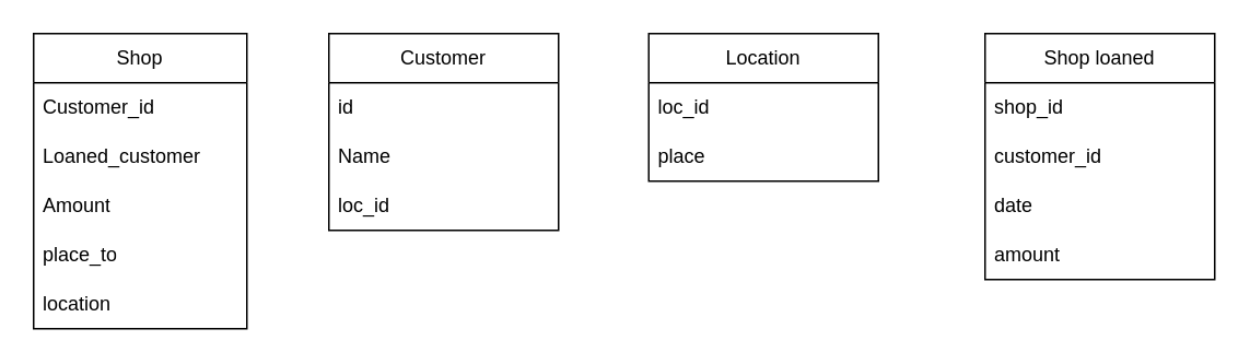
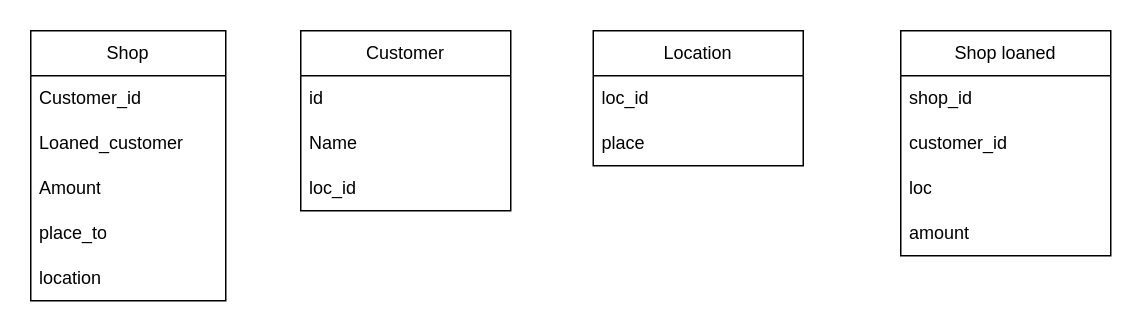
  <mxCell id="0" />
  <mxCell id="1" parent="0" />
  <mxCell id="2" value="Shop" style="swimlane;fontStyle=0;childLayout=stackLayout;horizontal=1;startSize=30;horizontalStack=0;resizeParent=1;resizeParentMax=0;resizeLast=0;collapsible=1;marginBottom=0;whiteSpace=wrap;html=1;" vertex="1" parent="1"><mxGeometry x="20" y="20" width="130" height="180" as="geometry" /></mxCell>
  <mxCell id="3" value="Customer_id" style="text;strokeColor=none;fillColor=none;align=left;verticalAlign=middle;spacingLeft=4;spacingRight=4;overflow=hidden;points=[[0,0.5],[1,0.5]];portConstraint=eastwest;rotatable=0;whiteSpace=wrap;html=1;" vertex="1" parent="2"><mxGeometry y="30" width="130" height="30" as="geometry" /></mxCell>
  <mxCell id="4" value="Loaned_customer" style="text;strokeColor=none;fillColor=none;align=left;verticalAlign=middle;spacingLeft=4;spacingRight=4;overflow=hidden;points=[[0,0.5],[1,0.5]];portConstraint=eastwest;rotatable=0;whiteSpace=wrap;html=1;" vertex="1" parent="2"><mxGeometry y="60" width="130" height="30" as="geometry" /></mxCell>
  <mxCell id="5" value="Amount" style="text;strokeColor=none;fillColor=none;align=left;verticalAlign=middle;spacingLeft=4;spacingRight=4;overflow=hidden;points=[[0,0.5],[1,0.5]];portConstraint=eastwest;rotatable=0;whiteSpace=wrap;html=1;" vertex="1" parent="2"><mxGeometry y="90" width="130" height="30" as="geometry" /></mxCell>
  <mxCell id="6" value="place_to" style="text;strokeColor=none;fillColor=none;align=left;verticalAlign=middle;spacingLeft=4;spacingRight=4;overflow=hidden;points=[[0,0.5],[1,0.5]];portConstraint=eastwest;rotatable=0;whiteSpace=wrap;html=1;" vertex="1" parent="2"><mxGeometry y="120" width="130" height="30" as="geometry" /></mxCell>
  <mxCell id="7" value="location" style="text;strokeColor=none;fillColor=none;align=left;verticalAlign=middle;spacingLeft=4;spacingRight=4;overflow=hidden;points=[[0,0.5],[1,0.5]];portConstraint=eastwest;rotatable=0;whiteSpace=wrap;html=1;" vertex="1" parent="2"><mxGeometry y="150" width="130" height="30" as="geometry" /></mxCell>
  <mxCell id="8" value="Customer" style="swimlane;fontStyle=0;childLayout=stackLayout;horizontal=1;startSize=30;horizontalStack=0;resizeParent=1;resizeParentMax=0;resizeLast=0;collapsible=1;marginBottom=0;whiteSpace=wrap;html=1;" vertex="1" parent="1"><mxGeometry x="200" y="20" width="140" height="120" as="geometry" /></mxCell>
  <mxCell id="9" value="id" style="text;strokeColor=none;fillColor=none;align=left;verticalAlign=middle;spacingLeft=4;spacingRight=4;overflow=hidden;points=[[0,0.5],[1,0.5]];portConstraint=eastwest;rotatable=0;whiteSpace=wrap;html=1;" vertex="1" parent="8"><mxGeometry y="30" width="140" height="30" as="geometry" /></mxCell>
  <mxCell id="10" value="Name" style="text;strokeColor=none;fillColor=none;align=left;verticalAlign=middle;spacingLeft=4;spacingRight=4;overflow=hidden;points=[[0,0.5],[1,0.5]];portConstraint=eastwest;rotatable=0;whiteSpace=wrap;html=1;" vertex="1" parent="8"><mxGeometry y="60" width="140" height="30" as="geometry" /></mxCell>
  <mxCell id="11" value="loc_id" style="text;strokeColor=none;fillColor=none;align=left;verticalAlign=middle;spacingLeft=4;spacingRight=4;overflow=hidden;points=[[0,0.5],[1,0.5]];portConstraint=eastwest;rotatable=0;whiteSpace=wrap;html=1;" vertex="1" parent="8"><mxGeometry y="90" width="140" height="30" as="geometry" /></mxCell>
  <mxCell id="12" value="Location" style="swimlane;fontStyle=0;childLayout=stackLayout;horizontal=1;startSize=30;horizontalStack=0;resizeParent=1;resizeParentMax=0;resizeLast=0;collapsible=1;marginBottom=0;whiteSpace=wrap;html=1;" vertex="1" parent="1"><mxGeometry x="395" y="20" width="140" height="90" as="geometry" /></mxCell>
  <mxCell id="13" value="loc_id" style="text;strokeColor=none;fillColor=none;align=left;verticalAlign=middle;spacingLeft=4;spacingRight=4;overflow=hidden;points=[[0,0.5],[1,0.5]];portConstraint=eastwest;rotatable=0;whiteSpace=wrap;html=1;" vertex="1" parent="12"><mxGeometry y="30" width="140" height="30" as="geometry" /></mxCell>
  <mxCell id="14" value="place" style="text;strokeColor=none;fillColor=none;align=left;verticalAlign=middle;spacingLeft=4;spacingRight=4;overflow=hidden;points=[[0,0.5],[1,0.5]];portConstraint=eastwest;rotatable=0;whiteSpace=wrap;html=1;" vertex="1" parent="12"><mxGeometry y="60" width="140" height="30" as="geometry" /></mxCell>
  <mxCell id="15" value="Shop loaned" style="swimlane;fontStyle=0;childLayout=stackLayout;horizontal=1;startSize=30;horizontalStack=0;resizeParent=1;resizeParentMax=0;resizeLast=0;collapsible=1;marginBottom=0;whiteSpace=wrap;html=1;" vertex="1" parent="1"><mxGeometry x="600" y="20" width="140" height="150" as="geometry" /></mxCell>
  <mxCell id="16" value="shop_id" style="text;strokeColor=none;fillColor=none;align=left;verticalAlign=middle;spacingLeft=4;spacingRight=4;overflow=hidden;points=[[0,0.5],[1,0.5]];portConstraint=eastwest;rotatable=0;whiteSpace=wrap;html=1;" vertex="1" parent="15"><mxGeometry y="30" width="140" height="30" as="geometry" /></mxCell>
  <mxCell id="17" value="customer_id" style="text;strokeColor=none;fillColor=none;align=left;verticalAlign=middle;spacingLeft=4;spacingRight=4;overflow=hidden;points=[[0,0.5],[1,0.5]];portConstraint=eastwest;rotatable=0;whiteSpace=wrap;html=1;" vertex="1" parent="15"><mxGeometry y="60" width="140" height="30" as="geometry" /></mxCell>
- <mxCell id="18" value="date" style="text;strokeColor=none;fillColor=none;align=left;verticalAlign=middle;spacingLeft=4;spacingRight=4;overflow=hidden;points=[[0,0.5],[1,0.5]];portConstraint=eastwest;rotatable=0;whiteSpace=wrap;html=1;" vertex="1" parent="15"><mxGeometry y="90" width="140" height="30" as="geometry" /></mxCell>
+ <mxCell id="18" value="loc" style="text;strokeColor=none;fillColor=none;align=left;verticalAlign=middle;spacingLeft=4;spacingRight=4;overflow=hidden;points=[[0,0.5],[1,0.5]];portConstraint=eastwest;rotatable=0;whiteSpace=wrap;html=1;" vertex="1" parent="15"><mxGeometry y="90" width="140" height="30" as="geometry" /></mxCell>
  <mxCell id="19" value="amount" style="text;strokeColor=none;fillColor=none;align=left;verticalAlign=middle;spacingLeft=4;spacingRight=4;overflow=hidden;points=[[0,0.5],[1,0.5]];portConstraint=eastwest;rotatable=0;whiteSpace=wrap;html=1;" vertex="1" parent="15"><mxGeometry y="120" width="140" height="30" as="geometry" /></mxCell>
